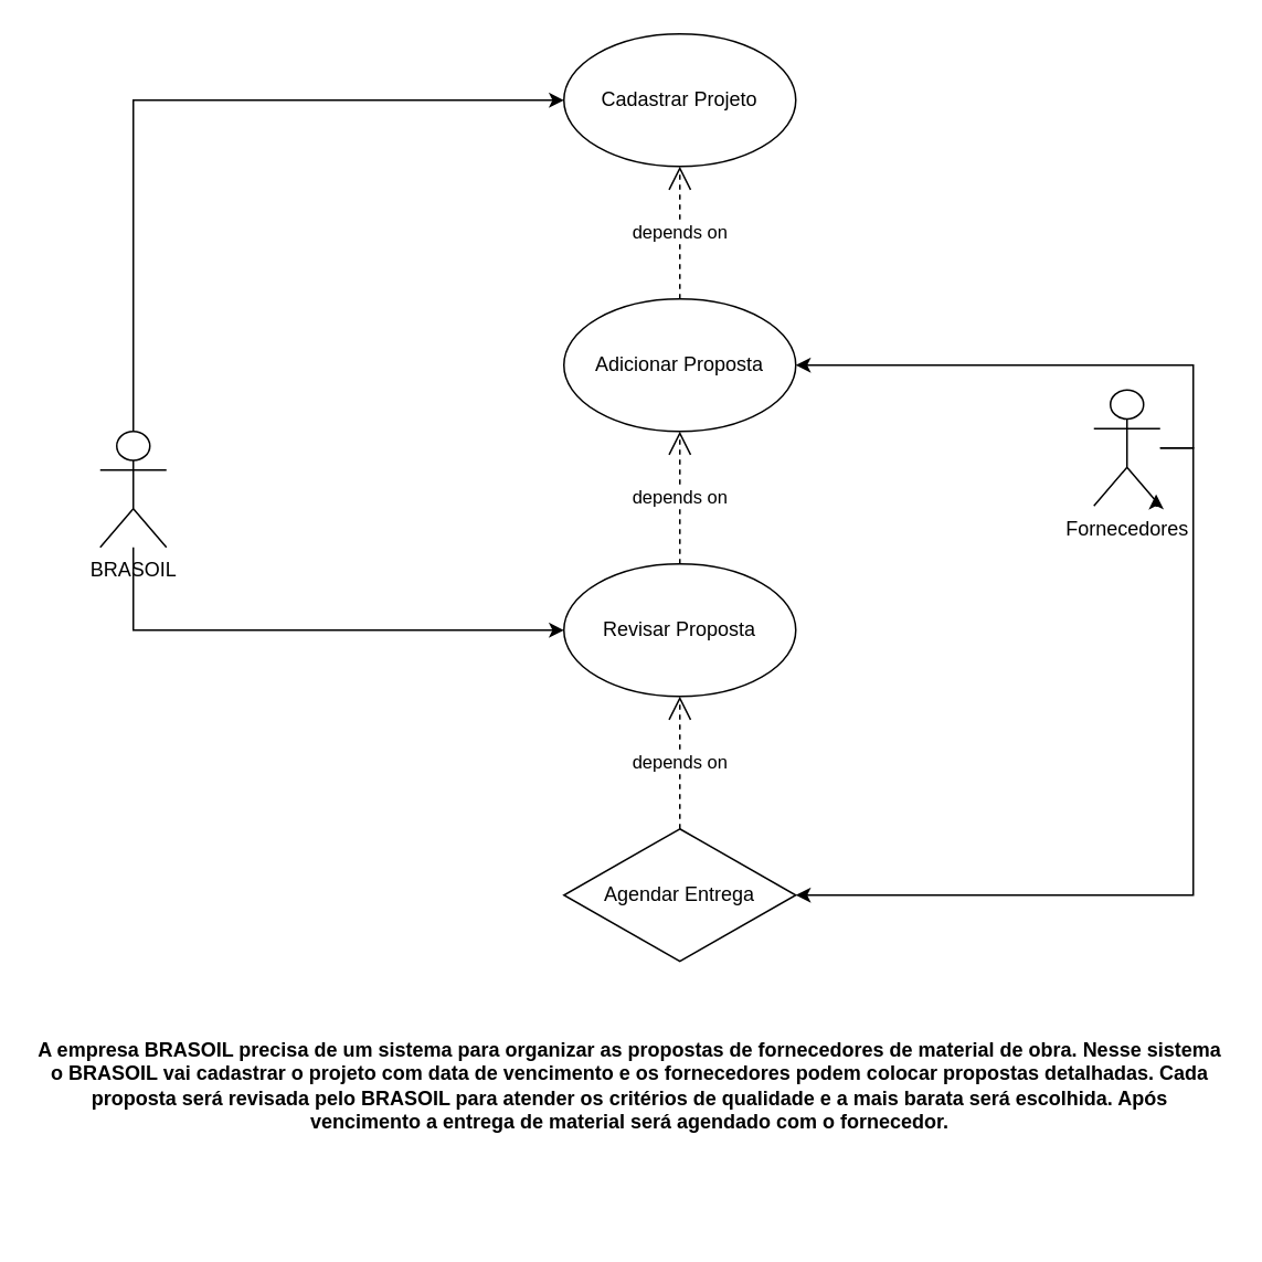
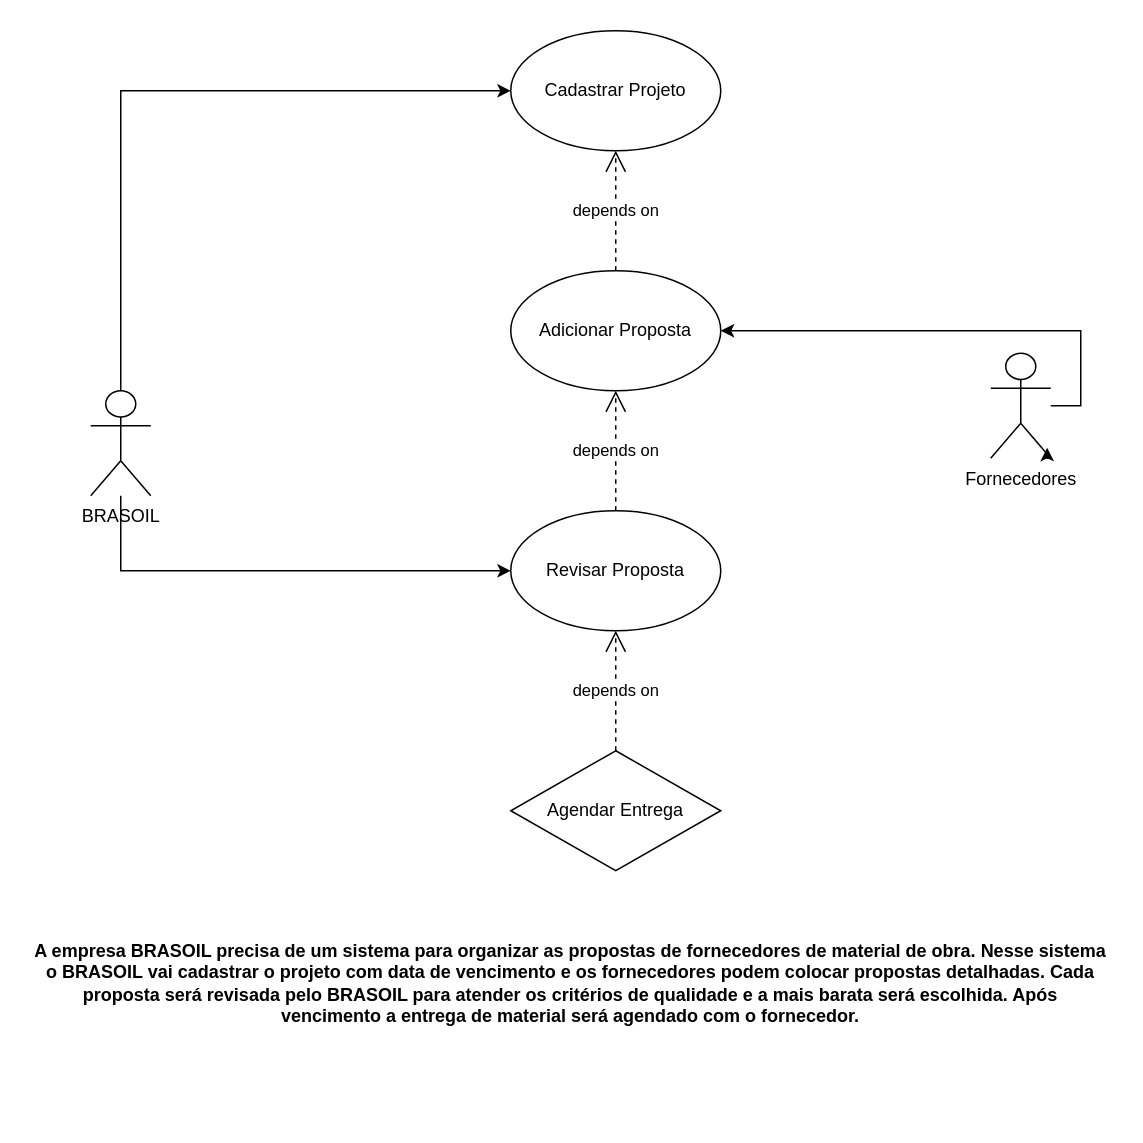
  <mxCell id="0" />
  <mxCell id="1" parent="0" />
  <mxCell id="2" style="edgeStyle=orthogonalEdgeStyle;rounded=0;orthogonalLoop=1;jettySize=auto;html=1;" edge="1" parent="1" source="4" target="8"><mxGeometry relative="1" as="geometry"><Array as="points"><mxPoint x="80" y="60" /></Array></mxGeometry></mxCell>
  <mxCell id="3" style="edgeStyle=orthogonalEdgeStyle;rounded=0;orthogonalLoop=1;jettySize=auto;html=1;" edge="1" parent="1" source="4" target="10"><mxGeometry relative="1" as="geometry"><Array as="points"><mxPoint x="80" y="380" /></Array></mxGeometry></mxCell>
  <mxCell id="4" value="BRASOIL" style="shape=umlActor;verticalLabelPosition=bottom;verticalAlign=top;html=1;" vertex="1" parent="1"><mxGeometry x="60" y="260" width="40" height="70" as="geometry" /></mxCell>
  <mxCell id="5" style="edgeStyle=orthogonalEdgeStyle;rounded=0;orthogonalLoop=1;jettySize=auto;html=1;" edge="1" parent="1" source="7" target="9"><mxGeometry relative="1" as="geometry"><Array as="points"><mxPoint x="720" y="220" /></Array></mxGeometry></mxCell>
- <mxCell id="6" style="edgeStyle=orthogonalEdgeStyle;rounded=0;orthogonalLoop=1;jettySize=auto;html=1;" edge="1" parent="1" source="7" target="11"><mxGeometry relative="1" as="geometry"><Array as="points"><mxPoint x="720" y="540" /></Array></mxGeometry></mxCell>
  <mxCell id="7" value="Fornecedores" style="shape=umlActor;verticalLabelPosition=bottom;verticalAlign=top;html=1;" vertex="1" parent="1"><mxGeometry x="660" y="235" width="40" height="70" as="geometry" /></mxCell>
  <mxCell id="8" value="Cadastrar Projeto" style="ellipse;whiteSpace=wrap;html=1;" vertex="1" parent="1"><mxGeometry x="340" width="140" height="80" as="geometry" y="20" /></mxCell>
  <mxCell id="9" value="Adicionar Proposta" style="ellipse;whiteSpace=wrap;html=1;" vertex="1" parent="1"><mxGeometry x="340" y="180" width="140" height="80" as="geometry" /></mxCell>
  <mxCell id="10" value="Revisar Proposta" style="ellipse;whiteSpace=wrap;html=1;" vertex="1" parent="1"><mxGeometry x="340" y="340" width="140" height="80" as="geometry" /></mxCell>
  <mxCell id="11" value="Agendar Entrega" style="rhombus;whiteSpace=wrap;html=1;" vertex="1" parent="1"><mxGeometry x="340" y="500" width="140" height="80" as="geometry" /></mxCell>
  <mxCell id="12" style="edgeStyle=orthogonalEdgeStyle;rounded=0;orthogonalLoop=1;jettySize=auto;html=1;exitX=1;exitY=1;exitDx=0;exitDy=0;exitPerimeter=0;entryX=0.939;entryY=0.9;entryDx=0;entryDy=0;entryPerimeter=0;" edge="1" parent="1" source="7" target="7"><mxGeometry relative="1" as="geometry" /></mxCell>
  <mxCell id="13" value="depends on" style="endArrow=open;endSize=12;dashed=1;html=1;rounded=0;" edge="1" parent="1" source="9" target="8"><mxGeometry width="160" relative="1" as="geometry"><mxPoint x="310" y="180" as="sourcePoint" /><mxPoint x="470" y="180" as="targetPoint" /><mxPoint as="offset" /></mxGeometry></mxCell>
  <mxCell id="14" value="depends on" style="endArrow=open;endSize=12;dashed=1;html=1;rounded=0;entryX=0.5;entryY=1;entryDx=0;entryDy=0;" edge="1" parent="1" source="10" target="9"><mxGeometry width="160" relative="1" as="geometry"><mxPoint x="420" y="190" as="sourcePoint" /><mxPoint x="420" y="110" as="targetPoint" /></mxGeometry></mxCell>
  <mxCell id="15" value="depends on" style="endArrow=open;endSize=12;dashed=1;html=1;rounded=0;exitX=0.5;exitY=0;exitDx=0;exitDy=0;" edge="1" parent="1" source="11" target="10"><mxGeometry width="160" relative="1" as="geometry"><mxPoint x="420" y="350" as="sourcePoint" /><mxPoint x="420" y="270" as="targetPoint" /></mxGeometry></mxCell>
  <mxCell id="16" value="A empresa BRASOIL precisa de um sistema para organizar as propostas de fornecedores de material de obra. Nesse sistema o BRASOIL vai cadastrar o projeto com data de vencimento e os fornecedores podem colocar propostas detalhadas. Cada proposta será revisada pelo BRASOIL para atender os critérios de qualidade e a mais barata será escolhida. Após vencimento a entrega de material será agendado com o fornecedor." style="text;whiteSpace=wrap;align=center;fontStyle=1;fontFamily=Helvetica;labelBackgroundColor=default;" vertex="1" parent="1"><mxGeometry x="20" y="620" width="720" height="120" as="geometry" /></mxCell>
